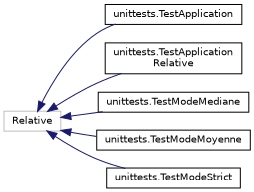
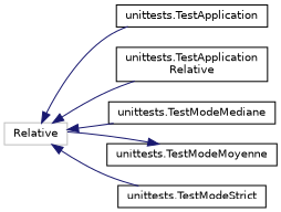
  digraph {
    rankdir=LR
    node [color=black fillcolor=white fontname=Helvetica fontsize=10 shape=record style=filled]
    edge [color=midnightblue dir=back fontname=Helvetica fontsize=10 labelfontname=Helvetica labelfontsize=10 style=solid]
    n1 [color=grey75 height=0.2 label=Relative width=0.4]
    n2 [height=0.2 label="unittests.TestApplication" width=0.4]
    n3 [height=0.2 label="unittests.TestApplication\lRelative" width=0.4]
    n4 [height=0.2 label="unittests.TestModeMediane" width=0.4]
    n5 [height=0.2 label="unittests.TestModeMoyenne" width=0.4]
    n6 [height=0.2 label="unittests.TestModeStrict" width=0.4]
    n1 -> n2
    n1 -> n3
    n1 -> n4
-   n1 -> n5
+   n5 -> n1
    n1 -> n6
  }
